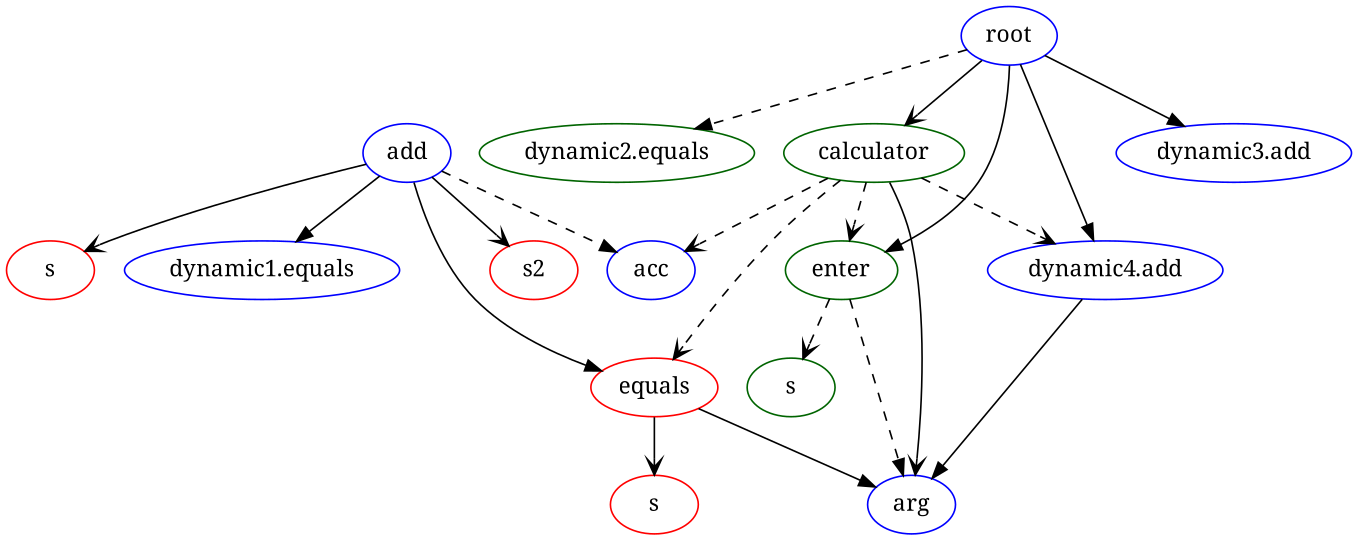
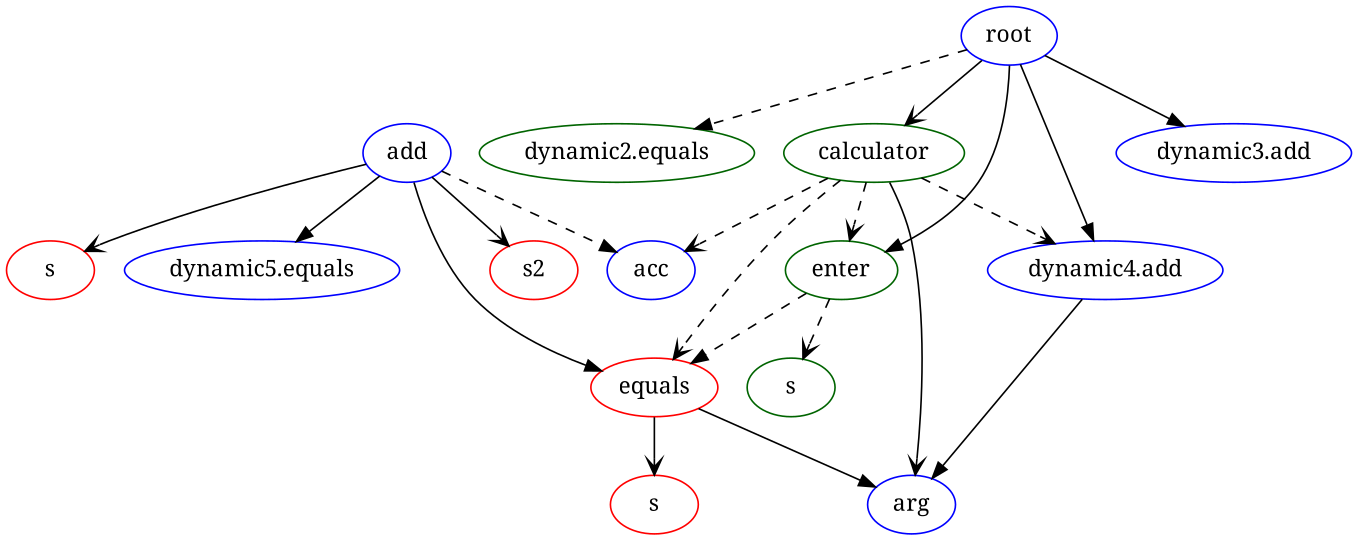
  digraph {
    fontname="Noto Serif"
    node [color=blue fillcolor="#FFFFFF" fontname="Noto Serif" shape=ellipse style=filled]
    edge [arrowhead=normal color=black fontname="Noto Serif" penwidth=1 style=bold]
    n1 [color=darkgreen label=enter]
    n2 [label=arg]
    n3 [color=darkgreen label=s]
    n4 [label="dynamic4.add"]
    n5 [label="dynamic3.add"]
    n6 [color=darkgreen label="dynamic2.equals"]
    n7 [color=red label=s]
    n8 [color=red label=equals]
    n9 [label=acc]
-   n10 [label="dynamic1.equals"]
+   n10 [label="dynamic5.equals"]
    n11 [color=red label=s2]
    n12 [color=red label=s]
    n13 [label=add]
    n14 [color=darkgreen label=calculator]
    n15 [label=root]
-   n1 -> n2 [style=dashed]
+   n1 -> n8 [style=dashed]
    n1 -> n3 [arrowhead=open style=dashed]
    n4 -> n2
    n8 -> n2
    n8 -> n7 [arrowhead=open]
    n13 -> n8 [style=solid]
    n13 -> n9 [style=dashed]
    n13 -> n10
    n13 -> n11 [arrowhead=open style=solid]
    n13 -> n12 [arrowhead=open]
    n14 -> n1 [arrowhead=open style=dashed]
    n14 -> n2 [arrowhead=open]
    n14 -> n4 [arrowhead=open style=dashed]
    n14 -> n8 [arrowhead=open style=dashed]
    n14 -> n9 [arrowhead=open style=dashed]
    n15 -> n1
    n15 -> n4
    n15 -> n5
    n15 -> n6 [style=dashed]
    n15 -> n14 [arrowhead=open style=solid]
  }
